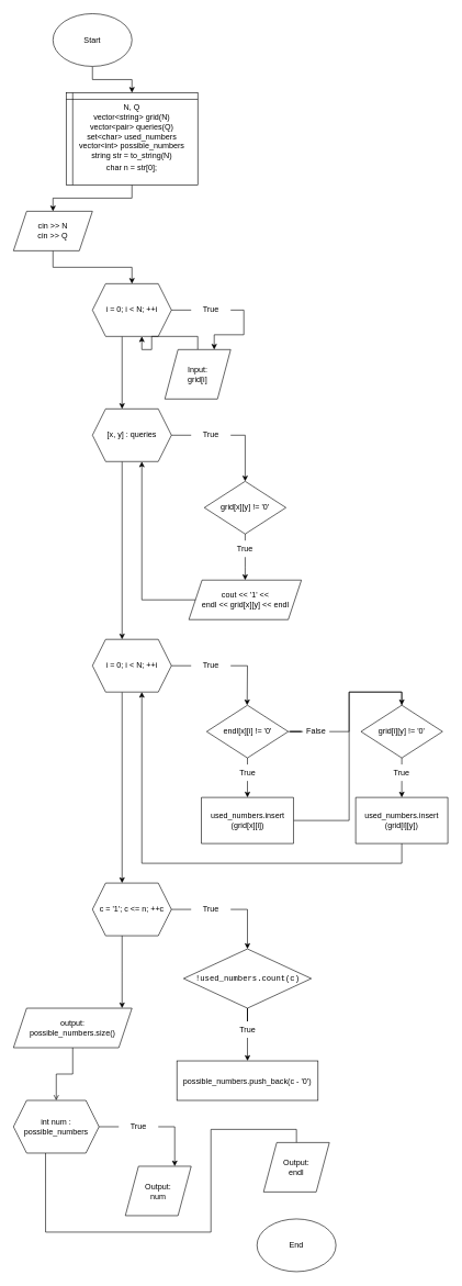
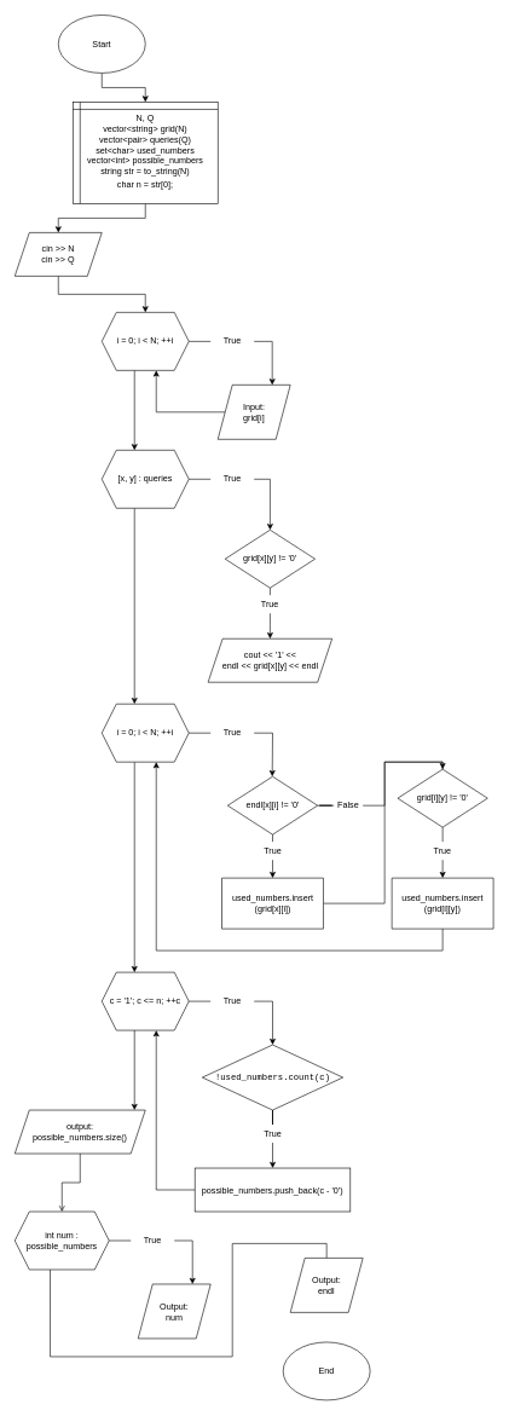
  <mxCell id="0" />
  <mxCell id="1" parent="0" />
  <mxCell id="2" value="" style="edgeStyle=orthogonalEdgeStyle;rounded=0;orthogonalLoop=1;jettySize=auto;html=1;" edge="1" parent="1" source="3" target="5"><mxGeometry relative="1" as="geometry" /></mxCell>
  <mxCell id="3" value="Start" style="ellipse;whiteSpace=wrap;html=1;" vertex="1" parent="1"><mxGeometry x="80" y="20" width="120" height="80" as="geometry" /></mxCell>
  <mxCell id="4" value="" style="edgeStyle=orthogonalEdgeStyle;rounded=0;orthogonalLoop=1;jettySize=auto;html=1;" edge="1" parent="1" source="5" target="7"><mxGeometry relative="1" as="geometry" /></mxCell>
  <mxCell id="5" value="&lt;font face=&quot;Helvetica&quot;&gt;N, Q&lt;/font&gt;&lt;div&gt;&lt;font face=&quot;Helvetica&quot;&gt;vector&amp;lt;string&amp;gt; grid(N)&lt;/font&gt;&lt;/div&gt;&lt;div&gt;&lt;font face=&quot;Helvetica&quot;&gt;vector&amp;lt;pair&amp;gt; queries(Q)&lt;/font&gt;&lt;/div&gt;&lt;div&gt;&lt;span style=&quot;white-space: pre;&quot;&gt;&lt;font face=&quot;Helvetica&quot;&gt;set&amp;lt;char&amp;gt; used_numbers&lt;/font&gt;&lt;/span&gt;&lt;/div&gt;&lt;div&gt;&lt;div&gt;&lt;font face=&quot;Helvetica&quot;&gt;vector&amp;lt;int&amp;gt; possible_numbers&lt;/font&gt;&lt;/div&gt;&lt;/div&gt;&lt;div&gt;&lt;div style=&quot;white-space: pre;&quot;&gt;&lt;font face=&quot;Helvetica&quot; style=&quot;&quot;&gt;string str = to_string(N)&lt;/font&gt;&lt;/div&gt;&lt;/div&gt;&lt;div style=&quot;white-space: pre;&quot;&gt;&lt;div style=&quot;line-height: 22px;&quot;&gt;&lt;font face=&quot;Helvetica&quot; style=&quot;line-height: 120%;&quot;&gt;char n = str[0];&lt;/font&gt;&lt;/div&gt;&lt;/div&gt;" style="shape=internalStorage;whiteSpace=wrap;html=1;backgroundOutline=1;dx=10;dy=10;" vertex="1" parent="1"><mxGeometry x="100" y="140" width="200" height="140" as="geometry" /></mxCell>
  <mxCell id="6" value="" style="edgeStyle=orthogonalEdgeStyle;rounded=0;orthogonalLoop=1;jettySize=auto;html=1;" edge="1" parent="1" source="7" target="10"><mxGeometry relative="1" as="geometry" /></mxCell>
  <mxCell id="7" value="cin &amp;gt;&amp;gt; N&lt;div&gt;cin &amp;gt;&amp;gt; Q&lt;br&gt;&lt;/div&gt;" style="shape=parallelogram;perimeter=parallelogramPerimeter;whiteSpace=wrap;html=1;fixedSize=1;" vertex="1" parent="1"><mxGeometry x="20" y="320" width="120" height="60" as="geometry" /></mxCell>
  <mxCell id="8" style="edgeStyle=orthogonalEdgeStyle;rounded=0;orthogonalLoop=1;jettySize=auto;html=1;entryX=0.75;entryY=0;entryDx=0;entryDy=0;exitX=1;exitY=0.5;exitDx=0;exitDy=0;" edge="1" parent="1" source="14" target="12"><mxGeometry relative="1" as="geometry" /></mxCell>
  <mxCell id="9" style="edgeStyle=orthogonalEdgeStyle;rounded=0;orthogonalLoop=1;jettySize=auto;html=1;exitX=0.375;exitY=1;exitDx=0;exitDy=0;entryX=0.375;entryY=0;entryDx=0;entryDy=0;" edge="1" parent="1" source="10" target="17"><mxGeometry relative="1" as="geometry" /></mxCell>
  <mxCell id="10" value="i = 0; i &amp;lt; N; ++i" style="shape=hexagon;perimeter=hexagonPerimeter2;whiteSpace=wrap;html=1;fixedSize=1;" vertex="1" parent="1"><mxGeometry x="140" y="430" width="120" height="80" as="geometry" /></mxCell>
  <mxCell id="11" style="edgeStyle=orthogonalEdgeStyle;rounded=0;orthogonalLoop=1;jettySize=auto;html=1;entryX=0.625;entryY=1;entryDx=0;entryDy=0;" edge="1" parent="1" source="12" target="10"><mxGeometry relative="1" as="geometry" /></mxCell>
- <mxCell id="12" value="Input:&lt;div&gt;grid[i]&lt;/div&gt;" style="shape=parallelogram;perimeter=parallelogramPerimeter;whiteSpace=wrap;html=1;fixedSize=1;" vertex="1" parent="1"><mxGeometry x="250" y="530" width="100" height="75" as="geometry" /></mxCell>
+ <mxCell id="12" value="Input:&lt;div&gt;grid[i]&lt;/div&gt;" style="shape=parallelogram;perimeter=parallelogramPerimeter;whiteSpace=wrap;html=1;fixedSize=1;" vertex="1" parent="1"><mxGeometry x="300" y="530" width="100" height="75" as="geometry" /></mxCell>
  <mxCell id="13" value="" style="edgeStyle=orthogonalEdgeStyle;rounded=0;orthogonalLoop=1;jettySize=auto;html=1;entryX=0;entryY=0.5;entryDx=0;entryDy=0;exitX=1;exitY=0.5;exitDx=0;exitDy=0;endArrow=none;endFill=0;" edge="1" parent="1" source="10" target="14"><mxGeometry relative="1" as="geometry"><mxPoint x="260" y="470" as="sourcePoint" /><mxPoint x="340" y="565" as="targetPoint" /></mxGeometry></mxCell>
  <mxCell id="14" value="True" style="text;html=1;align=center;verticalAlign=middle;whiteSpace=wrap;rounded=0;" vertex="1" parent="1"><mxGeometry x="290" y="455" width="60" height="30" as="geometry" /></mxCell>
  <mxCell id="15" style="edgeStyle=orthogonalEdgeStyle;rounded=0;orthogonalLoop=1;jettySize=auto;html=1;entryX=0.5;entryY=0;entryDx=0;entryDy=0;exitX=1;exitY=0.5;exitDx=0;exitDy=0;" edge="1" parent="1" source="19" target="21"><mxGeometry relative="1" as="geometry"><mxPoint x="375" y="720" as="targetPoint" /></mxGeometry></mxCell>
  <mxCell id="16" style="edgeStyle=orthogonalEdgeStyle;rounded=0;orthogonalLoop=1;jettySize=auto;html=1;exitX=0.375;exitY=1;exitDx=0;exitDy=0;entryX=0.375;entryY=0;entryDx=0;entryDy=0;" edge="1" parent="1" source="17" target="28"><mxGeometry relative="1" as="geometry" /></mxCell>
  <mxCell id="17" value="[x, y] : queries" style="shape=hexagon;perimeter=hexagonPerimeter2;whiteSpace=wrap;html=1;fixedSize=1;" vertex="1" parent="1"><mxGeometry x="140" y="620" width="120" height="80" as="geometry" /></mxCell>
  <mxCell id="18" value="" style="edgeStyle=orthogonalEdgeStyle;rounded=0;orthogonalLoop=1;jettySize=auto;html=1;entryX=0;entryY=0.5;entryDx=0;entryDy=0;exitX=1;exitY=0.5;exitDx=0;exitDy=0;endArrow=none;endFill=0;" edge="1" parent="1" source="17" target="19"><mxGeometry relative="1" as="geometry"><mxPoint x="260" y="660" as="sourcePoint" /><mxPoint x="340" y="755" as="targetPoint" /></mxGeometry></mxCell>
  <mxCell id="19" value="True" style="text;html=1;align=center;verticalAlign=middle;whiteSpace=wrap;rounded=0;" vertex="1" parent="1"><mxGeometry x="290" y="645" width="60" height="30" as="geometry" /></mxCell>
  <mxCell id="20" value="" style="edgeStyle=orthogonalEdgeStyle;rounded=0;orthogonalLoop=1;jettySize=auto;html=1;exitX=0.5;exitY=1;exitDx=0;exitDy=0;entryX=0.5;entryY=0;entryDx=0;entryDy=0;" edge="1" parent="1" source="24" target="22"><mxGeometry relative="1" as="geometry"><Array as="points"><mxPoint x="372" y="860" /><mxPoint x="372" y="860" /></Array></mxGeometry></mxCell>
  <mxCell id="21" value="grid[x][y] != '0'" style="rhombus;whiteSpace=wrap;html=1;" vertex="1" parent="1"><mxGeometry x="310" y="730" width="124" height="80" as="geometry" /></mxCell>
  <mxCell id="22" value="cout &amp;lt;&amp;lt; '1' &amp;lt;&amp;lt;&lt;div&gt;endl &amp;lt;&amp;lt; grid[x][y] &amp;lt;&amp;lt; endl&lt;/div&gt;" style="shape=parallelogram;perimeter=parallelogramPerimeter;whiteSpace=wrap;html=1;fixedSize=1;" vertex="1" parent="1"><mxGeometry x="286.5" y="880" width="171" height="60" as="geometry" /></mxCell>
  <mxCell id="23" value="" style="edgeStyle=orthogonalEdgeStyle;rounded=0;orthogonalLoop=1;jettySize=auto;html=1;endArrow=none;endFill=0;" edge="1" parent="1" source="21" target="24"><mxGeometry relative="1" as="geometry"><mxPoint x="372" y="810" as="sourcePoint" /><mxPoint x="372" y="860" as="targetPoint" /><Array as="points"><mxPoint x="380" y="820" /><mxPoint x="380" y="820" /></Array></mxGeometry></mxCell>
  <mxCell id="24" value="True" style="text;html=1;align=center;verticalAlign=middle;whiteSpace=wrap;rounded=0;" vertex="1" parent="1"><mxGeometry x="350" y="820" width="44" height="25" as="geometry" /></mxCell>
- <mxCell id="25" style="edgeStyle=orthogonalEdgeStyle;rounded=0;orthogonalLoop=1;jettySize=auto;html=1;entryX=0.625;entryY=1;entryDx=0;entryDy=0;" edge="1" parent="1" source="22" target="17"><mxGeometry relative="1" as="geometry" /></mxCell>
  <mxCell id="26" style="edgeStyle=orthogonalEdgeStyle;rounded=0;orthogonalLoop=1;jettySize=auto;html=1;entryX=0.75;entryY=0;entryDx=0;entryDy=0;exitX=1;exitY=0.5;exitDx=0;exitDy=0;" edge="1" parent="1" source="30"><mxGeometry relative="1" as="geometry"><mxPoint x="375" y="1070" as="targetPoint" /></mxGeometry></mxCell>
  <mxCell id="27" style="edgeStyle=orthogonalEdgeStyle;rounded=0;orthogonalLoop=1;jettySize=auto;html=1;exitX=0.375;exitY=1;exitDx=0;exitDy=0;entryX=0.375;entryY=0;entryDx=0;entryDy=0;" edge="1" parent="1" source="28" target="48"><mxGeometry relative="1" as="geometry"><mxPoint x="185" y="1160" as="targetPoint" /></mxGeometry></mxCell>
  <mxCell id="28" value="i = 0; i &amp;lt; N; ++i" style="shape=hexagon;perimeter=hexagonPerimeter2;whiteSpace=wrap;html=1;fixedSize=1;" vertex="1" parent="1"><mxGeometry x="140" y="970" width="120" height="80" as="geometry" /></mxCell>
  <mxCell id="29" value="" style="edgeStyle=orthogonalEdgeStyle;rounded=0;orthogonalLoop=1;jettySize=auto;html=1;entryX=0;entryY=0.5;entryDx=0;entryDy=0;exitX=1;exitY=0.5;exitDx=0;exitDy=0;endArrow=none;endFill=0;" edge="1" parent="1" source="28" target="30"><mxGeometry relative="1" as="geometry"><mxPoint x="260" y="1010" as="sourcePoint" /><mxPoint x="340" y="1105" as="targetPoint" /></mxGeometry></mxCell>
  <mxCell id="30" value="True" style="text;html=1;align=center;verticalAlign=middle;whiteSpace=wrap;rounded=0;" vertex="1" parent="1"><mxGeometry x="290" y="995" width="60" height="30" as="geometry" /></mxCell>
  <mxCell id="31" value="" style="edgeStyle=orthogonalEdgeStyle;rounded=0;orthogonalLoop=1;jettySize=auto;html=1;exitX=0.5;exitY=1;exitDx=0;exitDy=0;entryX=0.5;entryY=0;entryDx=0;entryDy=0;" edge="1" parent="1" source="37" target="35"><mxGeometry relative="1" as="geometry"><Array as="points"><mxPoint x="375.5" y="1200" /><mxPoint x="375.5" y="1200" /></Array></mxGeometry></mxCell>
  <mxCell id="32" style="edgeStyle=orthogonalEdgeStyle;rounded=0;orthogonalLoop=1;jettySize=auto;html=1;entryX=0.5;entryY=0;entryDx=0;entryDy=0;" edge="1" parent="1" source="45" target="39"><mxGeometry relative="1" as="geometry"><Array as="points"><mxPoint x="530" y="1110" /><mxPoint x="530" y="1050" /><mxPoint x="610" y="1050" /></Array></mxGeometry></mxCell>
  <mxCell id="33" value="endl[x][i] != '0'" style="rhombus;whiteSpace=wrap;html=1;" vertex="1" parent="1"><mxGeometry x="313.5" y="1070" width="124" height="80" as="geometry" /></mxCell>
  <mxCell id="34" style="edgeStyle=orthogonalEdgeStyle;rounded=0;orthogonalLoop=1;jettySize=auto;html=1;entryX=0.5;entryY=0;entryDx=0;entryDy=0;endArrow=none;" edge="1" parent="1" source="35" target="39"><mxGeometry relative="1" as="geometry"><Array as="points"><mxPoint x="530" y="1245" /><mxPoint x="530" y="1050" /><mxPoint x="610" y="1050" /></Array></mxGeometry></mxCell>
  <mxCell id="35" value="&lt;div style=&quot;white-space: pre;&quot;&gt;&lt;font style=&quot;&quot; face=&quot;Helvetica&quot;&gt;used_numbers.insert&lt;/font&gt;&lt;/div&gt;&lt;div style=&quot;white-space: pre;&quot;&gt;&lt;font style=&quot;&quot; face=&quot;Helvetica&quot;&gt;(grid[x][i])&lt;/font&gt;&lt;/div&gt;" style="shape=parallelogram;perimeter=parallelogramPerimeter;whiteSpace=wrap;html=1;fixedSize=1;size=-40;" vertex="1" parent="1"><mxGeometry x="305.5" y="1210" width="140" height="70" as="geometry" /></mxCell>
  <mxCell id="36" value="" style="edgeStyle=orthogonalEdgeStyle;rounded=0;orthogonalLoop=1;jettySize=auto;html=1;endArrow=none;endFill=0;" edge="1" parent="1" source="33" target="37"><mxGeometry relative="1" as="geometry"><mxPoint x="375.5" y="1150" as="sourcePoint" /><mxPoint x="375.5" y="1200" as="targetPoint" /><Array as="points"><mxPoint x="383.5" y="1160" /><mxPoint x="383.5" y="1160" /></Array></mxGeometry></mxCell>
  <mxCell id="37" value="True" style="text;html=1;align=center;verticalAlign=middle;whiteSpace=wrap;rounded=0;" vertex="1" parent="1"><mxGeometry x="353.5" y="1160" width="44" height="25" as="geometry" /></mxCell>
  <mxCell id="38" value="" style="edgeStyle=orthogonalEdgeStyle;rounded=0;orthogonalLoop=1;jettySize=auto;html=1;exitX=0.5;exitY=1;exitDx=0;exitDy=0;entryX=0.5;entryY=0;entryDx=0;entryDy=0;" edge="1" parent="1" source="43" target="41"><mxGeometry relative="1" as="geometry"><Array as="points"><mxPoint x="610" y="1200" /><mxPoint x="610" y="1200" /></Array></mxGeometry></mxCell>
- <mxCell id="39" value="grid[i][y] != '0'" style="rhombus;whiteSpace=wrap;html=1;" vertex="1" parent="1"><mxGeometry x="548" y="1070" width="124" height="80" as="geometry" /></mxCell>
+ <mxCell id="39" value="grid[i][y] != '0'" style="rhombus;whiteSpace=wrap;html=1;" vertex="1" parent="1"><mxGeometry x="548" y="1060" width="124" height="80" as="geometry" /></mxCell>
  <mxCell id="40" style="edgeStyle=orthogonalEdgeStyle;rounded=0;orthogonalLoop=1;jettySize=auto;html=1;entryX=0.625;entryY=1;entryDx=0;entryDy=0;" edge="1" parent="1" source="41" target="28"><mxGeometry relative="1" as="geometry"><Array as="points"><mxPoint x="610" y="1310" /><mxPoint x="215" y="1310" /></Array></mxGeometry></mxCell>
  <mxCell id="41" value="&lt;div style=&quot;white-space: pre;&quot;&gt;&lt;font style=&quot;&quot; face=&quot;Helvetica&quot;&gt;used_numbers.insert&lt;/font&gt;&lt;/div&gt;&lt;div style=&quot;white-space: pre;&quot;&gt;&lt;font style=&quot;&quot; face=&quot;Helvetica&quot;&gt;(grid[i][y])&lt;/font&gt;&lt;/div&gt;" style="shape=parallelogram;perimeter=parallelogramPerimeter;whiteSpace=wrap;html=1;fixedSize=1;size=-40;" vertex="1" parent="1"><mxGeometry x="540" y="1210" width="140" height="70" as="geometry" /></mxCell>
  <mxCell id="42" value="" style="edgeStyle=orthogonalEdgeStyle;rounded=0;orthogonalLoop=1;jettySize=auto;html=1;endArrow=none;endFill=0;" edge="1" parent="1" source="39" target="43"><mxGeometry relative="1" as="geometry"><mxPoint x="610" y="1150" as="sourcePoint" /><mxPoint x="610" y="1200" as="targetPoint" /><Array as="points"><mxPoint x="618" y="1160" /><mxPoint x="618" y="1160" /></Array></mxGeometry></mxCell>
  <mxCell id="43" value="True" style="text;html=1;align=center;verticalAlign=middle;whiteSpace=wrap;rounded=0;" vertex="1" parent="1"><mxGeometry x="588" y="1160" width="44" height="25" as="geometry" /></mxCell>
  <mxCell id="44" value="" style="edgeStyle=orthogonalEdgeStyle;rounded=0;orthogonalLoop=1;jettySize=auto;html=1;entryX=0;entryY=0.5;entryDx=0;entryDy=0;endArrow=none;endFill=0;" edge="1" parent="1" source="33" target="45"><mxGeometry relative="1" as="geometry"><mxPoint x="438" y="1110" as="sourcePoint" /><mxPoint x="610" y="1070" as="targetPoint" /><Array as="points" /></mxGeometry></mxCell>
  <mxCell id="45" value="False" style="text;html=1;align=center;verticalAlign=middle;whiteSpace=wrap;rounded=0;" vertex="1" parent="1"><mxGeometry x="460" y="1097.5" width="40" height="25" as="geometry" /></mxCell>
  <mxCell id="46" style="edgeStyle=orthogonalEdgeStyle;rounded=0;orthogonalLoop=1;jettySize=auto;html=1;entryX=0.5;entryY=0;entryDx=0;entryDy=0;exitX=1;exitY=0.5;exitDx=0;exitDy=0;" edge="1" parent="1" source="51" target="53"><mxGeometry relative="1" as="geometry"><mxPoint x="375" y="1440" as="targetPoint" /></mxGeometry></mxCell>
  <mxCell id="47" style="edgeStyle=orthogonalEdgeStyle;rounded=0;orthogonalLoop=1;jettySize=auto;html=1;exitX=0.375;exitY=1;exitDx=0;exitDy=0;entryX=0.375;entryY=0;entryDx=0;entryDy=0;" edge="1" parent="1" source="48"><mxGeometry relative="1" as="geometry"><mxPoint x="185" y="1530" as="targetPoint" /></mxGeometry></mxCell>
  <mxCell id="48" value="c = '1'; c &amp;lt;= n; ++c" style="shape=hexagon;perimeter=hexagonPerimeter2;whiteSpace=wrap;html=1;fixedSize=1;" vertex="1" parent="1"><mxGeometry x="140" y="1340" width="120" height="80" as="geometry" /></mxCell>
+ <mxCell id="49" style="edgeStyle=orthogonalEdgeStyle;rounded=0;orthogonalLoop=1;jettySize=auto;html=1;entryX=0.625;entryY=1;entryDx=0;entryDy=0;exitX=0;exitY=0.5;exitDx=0;exitDy=0;" edge="1" parent="1" source="54" target="48"><mxGeometry relative="1" as="geometry"><mxPoint x="309.994" y="1477.524" as="sourcePoint" /></mxGeometry></mxCell>
  <mxCell id="50" value="" style="edgeStyle=orthogonalEdgeStyle;rounded=0;orthogonalLoop=1;jettySize=auto;html=1;entryX=0;entryY=0.5;entryDx=0;entryDy=0;exitX=1;exitY=0.5;exitDx=0;exitDy=0;endArrow=none;endFill=0;" edge="1" parent="1" source="48" target="51"><mxGeometry relative="1" as="geometry"><mxPoint x="260" y="1380" as="sourcePoint" /><mxPoint x="340" y="1475" as="targetPoint" /></mxGeometry></mxCell>
  <mxCell id="51" value="True" style="text;html=1;align=center;verticalAlign=middle;whiteSpace=wrap;rounded=0;" vertex="1" parent="1"><mxGeometry x="290" y="1365" width="60" height="30" as="geometry" /></mxCell>
  <mxCell id="52" value="" style="edgeStyle=orthogonalEdgeStyle;rounded=0;orthogonalLoop=1;jettySize=auto;html=1;" edge="1" parent="1" source="56" target="54"><mxGeometry relative="1" as="geometry" /></mxCell>
  <mxCell id="53" value="&lt;div style=&quot;font-family: Consolas, &amp;quot;Courier New&amp;quot;, monospace; line-height: 22px; white-space: pre;&quot;&gt;&lt;font style=&quot;&quot;&gt;!used_numbers.count(c)&lt;/font&gt;&lt;/div&gt;" style="rhombus;whiteSpace=wrap;html=1;" vertex="1" parent="1"><mxGeometry x="278.5" y="1440" width="194" height="90" as="geometry" /></mxCell>
  <mxCell id="54" value="&lt;div style=&quot;line-height: 22px; white-space: pre;&quot;&gt;&lt;font face=&quot;Helvetica&quot; style=&quot;line-height: 120%;&quot;&gt;possible_numbers.push_back(c - '0')&lt;/font&gt;&lt;/div&gt;" style="rounded=0;whiteSpace=wrap;html=1;" vertex="1" parent="1"><mxGeometry x="268.25" y="1610" width="214.5" height="60" as="geometry" /></mxCell>
  <mxCell id="55" value="" style="edgeStyle=orthogonalEdgeStyle;rounded=0;orthogonalLoop=1;jettySize=auto;html=1;endArrow=none;endFill=0;" edge="1" parent="1" source="53" target="56"><mxGeometry relative="1" as="geometry"><mxPoint x="376" y="1530" as="sourcePoint" /><mxPoint x="376" y="1580" as="targetPoint" /></mxGeometry></mxCell>
  <mxCell id="56" value="True" style="text;html=1;align=center;verticalAlign=middle;whiteSpace=wrap;rounded=0;" vertex="1" parent="1"><mxGeometry x="358.5" y="1550" width="34" height="25" as="geometry" /></mxCell>
  <mxCell id="57" style="edgeStyle=orthogonalEdgeStyle;rounded=0;orthogonalLoop=1;jettySize=auto;html=1;entryX=0.5;entryY=0;entryDx=0;entryDy=0;endArrow=open;" edge="1" parent="1" source="58" target="61"><mxGeometry relative="1" as="geometry" /></mxCell>
  <mxCell id="58" value="output:&lt;div&gt;possible_numbers.size()&lt;/div&gt;" style="shape=parallelogram;perimeter=parallelogramPerimeter;whiteSpace=wrap;html=1;fixedSize=1;" vertex="1" parent="1"><mxGeometry x="20" y="1530" width="180" height="60" as="geometry" /></mxCell>
  <mxCell id="59" style="edgeStyle=orthogonalEdgeStyle;rounded=0;orthogonalLoop=1;jettySize=auto;html=1;entryX=0.75;entryY=0;entryDx=0;entryDy=0;exitX=1;exitY=0.5;exitDx=0;exitDy=0;" edge="1" parent="1" source="64" target="62"><mxGeometry relative="1" as="geometry" /></mxCell>
  <mxCell id="60" style="edgeStyle=orthogonalEdgeStyle;rounded=0;orthogonalLoop=1;jettySize=auto;html=1;entryX=0.5;entryY=0;entryDx=0;entryDy=0;exitX=0.375;exitY=1;exitDx=0;exitDy=0;endArrow=none;" edge="1" parent="1" source="61" target="65"><mxGeometry relative="1" as="geometry"><Array as="points"><mxPoint x="69" y="1870" /><mxPoint x="320" y="1870" /><mxPoint x="320" y="1714" /><mxPoint x="450" y="1714" /></Array></mxGeometry></mxCell>
  <mxCell id="61" value="int num :&lt;div&gt;possible_numbers&lt;/div&gt;" style="shape=hexagon;perimeter=hexagonPerimeter2;whiteSpace=wrap;html=1;fixedSize=1;" vertex="1" parent="1"><mxGeometry x="20" y="1670" width="130" height="80" as="geometry" /></mxCell>
  <mxCell id="62" value="Output:&lt;div&gt;num&lt;/div&gt;" style="shape=parallelogram;perimeter=parallelogramPerimeter;whiteSpace=wrap;html=1;fixedSize=1;" vertex="1" parent="1"><mxGeometry x="190" y="1770" width="100" height="75" as="geometry" /></mxCell>
  <mxCell id="63" value="" style="edgeStyle=orthogonalEdgeStyle;rounded=0;orthogonalLoop=1;jettySize=auto;html=1;entryX=0;entryY=0.5;entryDx=0;entryDy=0;exitX=1;exitY=0.5;exitDx=0;exitDy=0;endArrow=none;endFill=0;" edge="1" parent="1" source="61" target="64"><mxGeometry relative="1" as="geometry"><mxPoint x="150" y="1710" as="sourcePoint" /><mxPoint x="230" y="1805" as="targetPoint" /></mxGeometry></mxCell>
  <mxCell id="64" value="True" style="text;html=1;align=center;verticalAlign=middle;whiteSpace=wrap;rounded=0;" vertex="1" parent="1"><mxGeometry x="180" y="1695" width="60" height="30" as="geometry" /></mxCell>
  <mxCell id="65" value="Output:&lt;div&gt;endl&lt;/div&gt;" style="shape=parallelogram;perimeter=parallelogramPerimeter;whiteSpace=wrap;html=1;fixedSize=1;" vertex="1" parent="1"><mxGeometry x="400" y="1734" width="100" height="75" as="geometry" /></mxCell>
  <mxCell id="66" value="End" style="ellipse;whiteSpace=wrap;html=1;" vertex="1" parent="1"><mxGeometry x="390" y="1850" width="120" height="80" as="geometry" /></mxCell>
